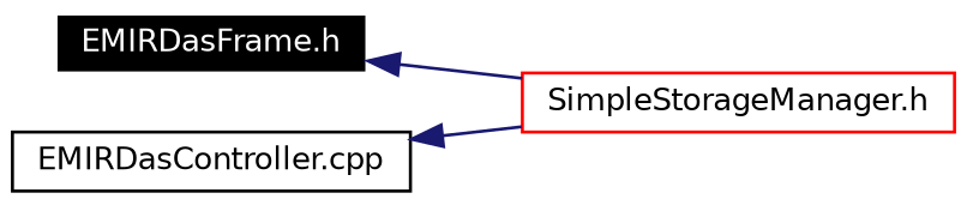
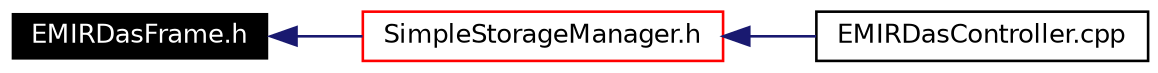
  digraph {
    rankdir=LR
    node [fillcolor=white fontname=Helvetica fontsize=10 shape=record style=filled]
    edge [color=midnightblue dir=back fontname=Helvetica fontsize=10 labelfontname=Helvetica labelfontsize=10 style=solid]
    n1 [color=white fillcolor=black fontcolor=white height=0.2 label="EMIRDasFrame.h" width=0.4]
    n2 [color=red height=0.2 label="SimpleStorageManager.h" width=0.4]
    n3 [color=black height=0.2 label="EMIRDasController.cpp" width=0.4]
    n1 -> n2
-   n3 -> n2
+   n2 -> n3
  }
